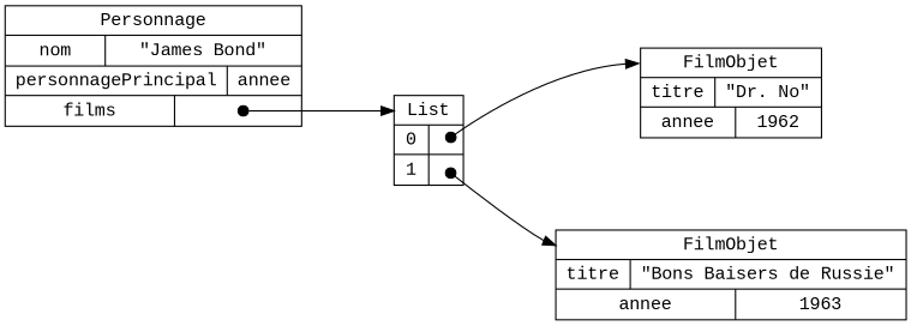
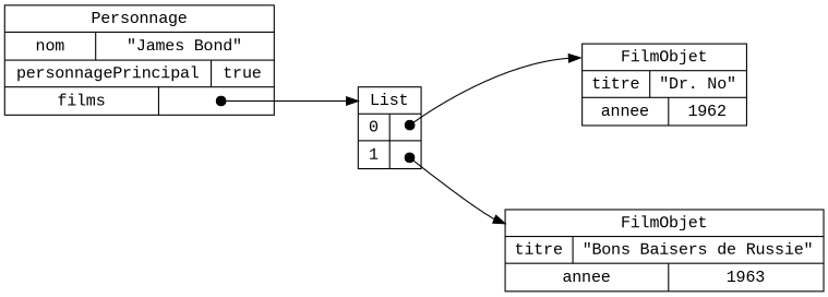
  digraph {
    compound=true
    nodesep=1.0
    rankdir=LR
    ranksep=1.0
    fontname="Liberation Mono"
    node [fillcolor=white shape=record style=filled fontname="Liberation Mono"]
    edge [arrowtail=dot dir=both headport=_C tailclip=false fontname="Liberation Mono"]
-   n1 [label="<_C>Personnage|{nom|\"James Bond\"}|{personnagePrincipal|annee}|{films|<films_films>}"]
+   n1 [label="<_C>Personnage|{nom|\"James Bond\"}|{personnagePrincipal|true}|{films|<films_films>}"]
    n2 [label="<_C>List|{0|<0_0>}|{1|<1_1>}"]
    n3 [label="<_C>FilmObjet|{titre|\"Dr. No\"}|{annee|1962}"]
    n4 [label="<_C>FilmObjet|{titre|\"Bons Baisers de Russie\"}|{annee|1963}"]
    n1 -> n2 [tailport="films_films:c"]
    n2 -> n3 [tailport="0_0:c"]
    n2 -> n4 [tailport="1_1:c"]
  }
